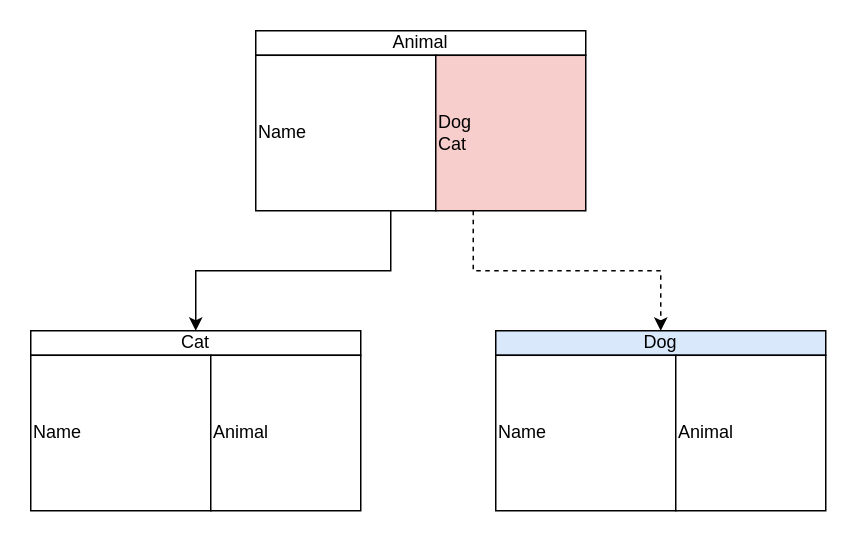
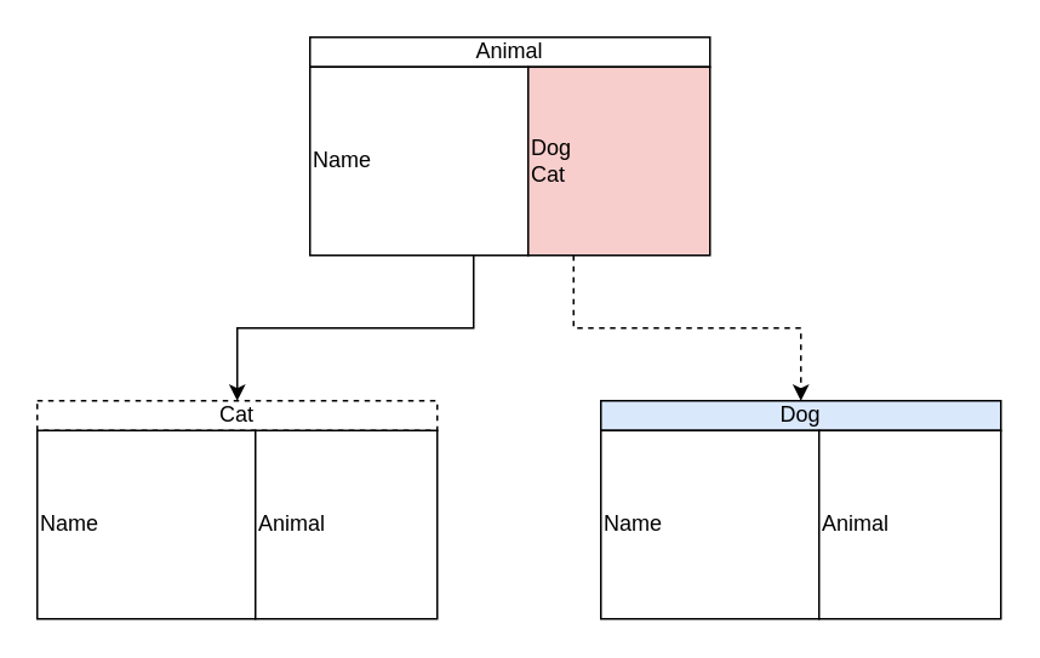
  <mxCell id="0" />
  <mxCell id="1" parent="0" />
  <mxCell id="2" value="" style="group" vertex="1" connectable="0" parent="1"><mxGeometry x="170" y="20" width="220" height="120" as="geometry" /></mxCell>
  <mxCell id="3" value="Animal" style="rounded=0;whiteSpace=wrap;html=1;" vertex="1" parent="2"><mxGeometry width="220" height="16.364" as="geometry" /></mxCell>
  <mxCell id="4" value="&lt;div align=&quot;left&quot;&gt;Name&lt;/div&gt;" style="rounded=0;whiteSpace=wrap;html=1;align=left;" vertex="1" parent="2"><mxGeometry y="16.364" width="120" height="103.636" as="geometry" /></mxCell>
  <mxCell id="5" value="&lt;div align=&quot;left&quot;&gt;Dog&lt;/div&gt;&lt;div align=&quot;left&quot;&gt;Cat&lt;br&gt;&lt;/div&gt;" style="rounded=0;whiteSpace=wrap;html=1;align=left;fillColor=#f8cecc;" vertex="1" parent="2"><mxGeometry x="120" y="16.364" width="100" height="103.636" as="geometry" /></mxCell>
  <mxCell id="6" value="" style="group" vertex="1" connectable="0" parent="1"><mxGeometry x="20" y="220" width="220" height="120" as="geometry" /></mxCell>
- <mxCell id="7" value="Cat" style="rounded=0;whiteSpace=wrap;html=1;" vertex="1" parent="6"><mxGeometry width="220" height="16.364" as="geometry" /></mxCell>
+ <mxCell id="7" value="Cat" style="rounded=0;whiteSpace=wrap;html=1;dashed=1;" vertex="1" parent="6"><mxGeometry width="220" height="16.364" as="geometry" /></mxCell>
  <mxCell id="8" value="&lt;div align=&quot;left&quot;&gt;Name&lt;/div&gt;" style="rounded=0;whiteSpace=wrap;html=1;align=left;" vertex="1" parent="6"><mxGeometry y="16.364" width="120" height="103.636" as="geometry" /></mxCell>
  <mxCell id="9" value="&lt;div&gt;Animal&lt;/div&gt;" style="rounded=0;whiteSpace=wrap;html=1;align=left;" vertex="1" parent="6"><mxGeometry x="120" y="16.364" width="100" height="103.636" as="geometry" /></mxCell>
  <mxCell id="10" value="" style="group" vertex="1" connectable="0" parent="1"><mxGeometry x="330" y="220" width="220" height="120" as="geometry" /></mxCell>
  <mxCell id="11" value="Dog" style="rounded=0;whiteSpace=wrap;html=1;fillColor=#dae8fc;" vertex="1" parent="10"><mxGeometry width="220" height="16.364" as="geometry" /></mxCell>
  <mxCell id="12" value="&lt;div align=&quot;left&quot;&gt;Name&lt;/div&gt;" style="rounded=0;whiteSpace=wrap;html=1;align=left;" vertex="1" parent="10"><mxGeometry y="16.364" width="120" height="103.636" as="geometry" /></mxCell>
  <mxCell id="13" value="Animal" style="rounded=0;whiteSpace=wrap;html=1;align=left;" vertex="1" parent="10"><mxGeometry x="120" y="16.364" width="100" height="103.636" as="geometry" /></mxCell>
  <mxCell id="14" style="edgeStyle=orthogonalEdgeStyle;rounded=0;orthogonalLoop=1;jettySize=auto;html=1;exitX=0.75;exitY=1;exitDx=0;exitDy=0;entryX=0.5;entryY=0;entryDx=0;entryDy=0;" edge="1" parent="1" source="4" target="7"><mxGeometry relative="1" as="geometry" /></mxCell>
  <mxCell id="15" style="edgeStyle=orthogonalEdgeStyle;rounded=0;orthogonalLoop=1;jettySize=auto;html=1;exitX=0.25;exitY=1;exitDx=0;exitDy=0;entryX=0.5;entryY=0;entryDx=0;entryDy=0;dashed=1;" edge="1" parent="1" source="5" target="11"><mxGeometry relative="1" as="geometry" /></mxCell>
